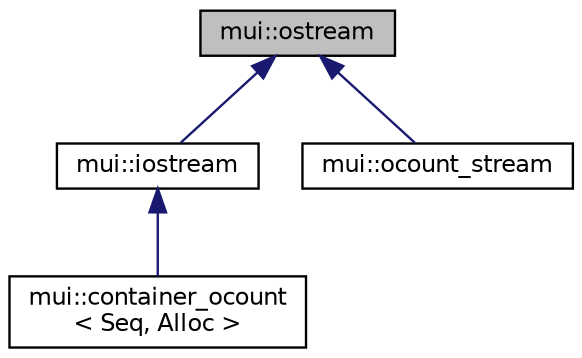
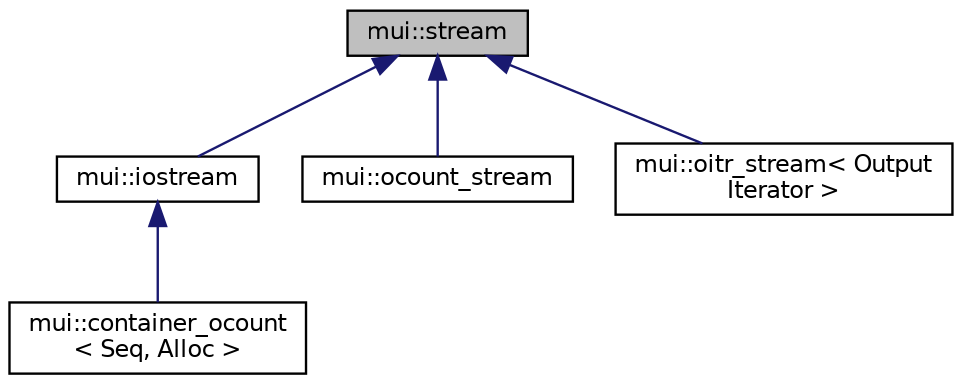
  digraph {
    node [color=black fillcolor=white fontname=Helvetica fontsize=10 shape=record style=filled]
    edge [color=midnightblue dir=back fontname=Helvetica fontsize=10 labelfontname=Helvetica labelfontsize=10 style=solid]
-   n1 [fillcolor=grey75 fontcolor=black height=0.2 label="mui::ostream" width=0.4]
+   n1 [fillcolor=grey75 fontcolor=black height=0.2 label="mui::stream" width=0.4]
    n2 [height=0.2 label="mui::iostream" width=0.4]
    n3 [height=0.2 label="mui::ocount_stream" width=0.4]
+   n4 [height=0.2 label="mui::oitr_stream\< Output\lIterator \>" width=0.4]
    n5 [height=0.2 label="mui::container_ocount\l\< Seq, Alloc \>" width=0.4]
    n1 -> n2
    n1 -> n3
+   n1 -> n4
    n2 -> n5
  }
